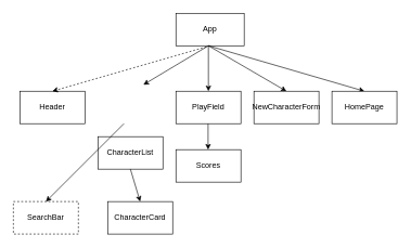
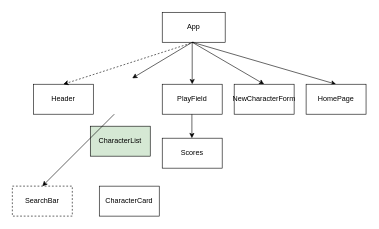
  <mxCell id="0" />
  <mxCell id="1" parent="0" />
  <mxCell id="2" value="App" style="rounded=0;whiteSpace=wrap;html=1;" parent="1" vertex="1"><mxGeometry x="270" y="20" width="105" height="50" as="geometry" /></mxCell>
- <mxCell id="3" value="Header" style="rounded=0;whiteSpace=wrap;html=1;" parent="1" vertex="1"><mxGeometry x="30" y="140" width="100" height="50" as="geometry" /></mxCell>
- <mxCell id="4" value="CharacterList" style="rounded=0;whiteSpace=wrap;html=1;" parent="1" vertex="1"><mxGeometry x="150" y="210" width="100" height="50" as="geometry" /></mxCell>
+ <mxCell id="3" value="Header" style="rounded=0;whiteSpace=wrap;html=1;" parent="1" vertex="1"><mxGeometry x="55" y="140" width="100" height="50" as="geometry" /></mxCell>
+ <mxCell id="4" value="CharacterList" style="rounded=0;whiteSpace=wrap;html=1;fillColor=#d5e8d4;" parent="1" vertex="1"><mxGeometry x="150" y="210" width="100" height="50" as="geometry" /></mxCell>
  <mxCell id="5" value="CharacterCard" style="rounded=0;whiteSpace=wrap;html=1;" parent="1" vertex="1"><mxGeometry x="165" y="310" width="100" height="50" as="geometry" /></mxCell>
  <mxCell id="6" value="PlayField" style="rounded=0;whiteSpace=wrap;html=1;" parent="1" vertex="1"><mxGeometry x="270" y="140" width="100" height="50" as="geometry" /></mxCell>
  <mxCell id="7" value="Scores" style="rounded=0;whiteSpace=wrap;html=1;" parent="1" vertex="1"><mxGeometry x="270" y="230" width="100" height="50" as="geometry" /></mxCell>
  <mxCell id="8" value="" style="endArrow=classic;html=1;entryX=0.5;entryY=0;entryDx=0;entryDy=0;exitX=0.5;exitY=1;exitDx=0;exitDy=0;dashed=1;" parent="1" source="2" target="3" edge="1"><mxGeometry width="50" height="50" relative="1" as="geometry"><mxPoint x="220" y="240" as="sourcePoint" /><mxPoint x="270" y="190" as="targetPoint" /></mxGeometry></mxCell>
  <mxCell id="9" value="" style="endArrow=classic;html=1;" parent="1" edge="1"><mxGeometry width="50" height="50" relative="1" as="geometry"><mxPoint x="320" y="70" as="sourcePoint" /><mxPoint x="220" y="130" as="targetPoint" /></mxGeometry></mxCell>
  <mxCell id="10" value="" style="endArrow=classic;html=1;entryX=0.5;entryY=0;entryDx=0;entryDy=0;" parent="1" target="6" edge="1"><mxGeometry width="50" height="50" relative="1" as="geometry"><mxPoint x="320" y="70" as="sourcePoint" /><mxPoint x="220" y="150" as="targetPoint" /></mxGeometry></mxCell>
  <mxCell id="11" value="" style="endArrow=classic;html=1;" parent="1" edge="1"><mxGeometry width="50" height="50" relative="1" as="geometry"><mxPoint x="319.5" y="190" as="sourcePoint" /><mxPoint x="319.5" y="230" as="targetPoint" /></mxGeometry></mxCell>
- <mxCell id="12" value="" style="endArrow=classic;html=1;entryX=0.5;entryY=0;entryDx=0;entryDy=0;exitX=0.5;exitY=1;exitDx=0;exitDy=0;" parent="1" source="4" target="5" edge="1"><mxGeometry width="50" height="50" relative="1" as="geometry"><mxPoint x="220" y="100" as="sourcePoint" /><mxPoint x="220" y="150" as="targetPoint" /></mxGeometry></mxCell>
  <mxCell id="13" value="" style="endArrow=classic;html=1;entryX=0.5;entryY=0;entryDx=0;entryDy=0;" parent="1" target="14" edge="1"><mxGeometry width="50" height="50" relative="1" as="geometry"><mxPoint x="320" y="70" as="sourcePoint" /><mxPoint x="440" y="110" as="targetPoint" /></mxGeometry></mxCell>
  <mxCell id="14" value="NewCharacterForm" style="rounded=0;whiteSpace=wrap;html=1;" parent="1" vertex="1"><mxGeometry x="390" y="140" width="100" height="50" as="geometry" /></mxCell>
  <mxCell id="15" value="" style="endArrow=classic;html=1;" parent="1" edge="1"><mxGeometry width="50" height="50" relative="1" as="geometry"><mxPoint x="320" y="70" as="sourcePoint" /><mxPoint x="560" y="140" as="targetPoint" /></mxGeometry></mxCell>
  <mxCell id="16" value="HomePage" style="rounded=0;whiteSpace=wrap;html=1;" parent="1" vertex="1"><mxGeometry x="510" y="140" width="100" height="50" as="geometry" /></mxCell>
  <mxCell id="17" value="" style="endArrow=classic;html=1;entryX=0.5;entryY=0;entryDx=0;entryDy=0;" edge="1" parent="1" target="18"><mxGeometry width="50" height="50" relative="1" as="geometry"><mxPoint x="190" y="190" as="sourcePoint" /><mxPoint x="440" y="80" as="targetPoint" /></mxGeometry></mxCell>
  <mxCell id="18" value="SearchBar" style="rounded=0;whiteSpace=wrap;html=1;dashed=1;" vertex="1" parent="1"><mxGeometry y="310" width="100" height="50" as="geometry" x="20" /></mxCell>
